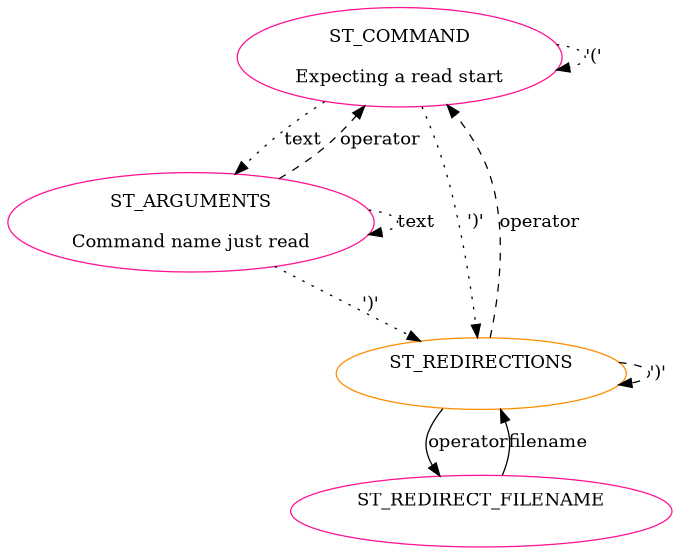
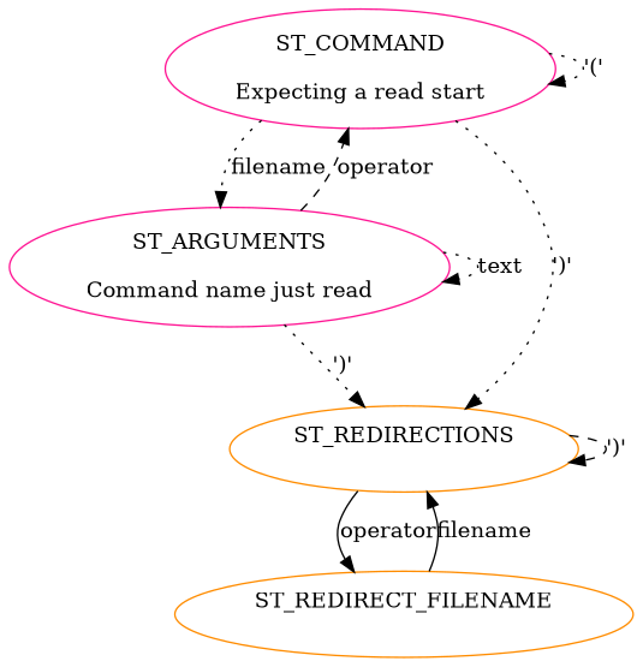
  digraph {
    node [color=deeppink]
    edge [style=dotted]
    ST_COMMAND [label="\N\n\nExpecting a read start"]
    ST_ARGUMENTS [label="\N\n\nCommand name just read"]
    ST_REDIRECTIONS [color=darkorange label="\N\n\n"]
-   ST_REDIRECT_FILENAME [label="\N\n\n"]
+   ST_REDIRECT_FILENAME [color=darkorange label="\N\n\n"]
    ST_COMMAND -> ST_COMMAND [label="'('"]
-   ST_COMMAND -> ST_ARGUMENTS [label=text]
+   ST_COMMAND -> ST_ARGUMENTS [label=filename]
    ST_COMMAND -> ST_REDIRECTIONS [label="')'"]
    ST_ARGUMENTS -> ST_COMMAND [label=operator style=dashed]
    ST_ARGUMENTS -> ST_ARGUMENTS [label=text]
    ST_ARGUMENTS -> ST_REDIRECTIONS [label="')'"]
-   ST_REDIRECTIONS -> ST_COMMAND [label=operator style=dashed]
    ST_REDIRECTIONS -> ST_REDIRECTIONS [label="')'" style=dashed]
    ST_REDIRECTIONS -> ST_REDIRECT_FILENAME [label=operator style=solid]
    ST_REDIRECT_FILENAME -> ST_REDIRECTIONS [label=filename style=solid]
  }
